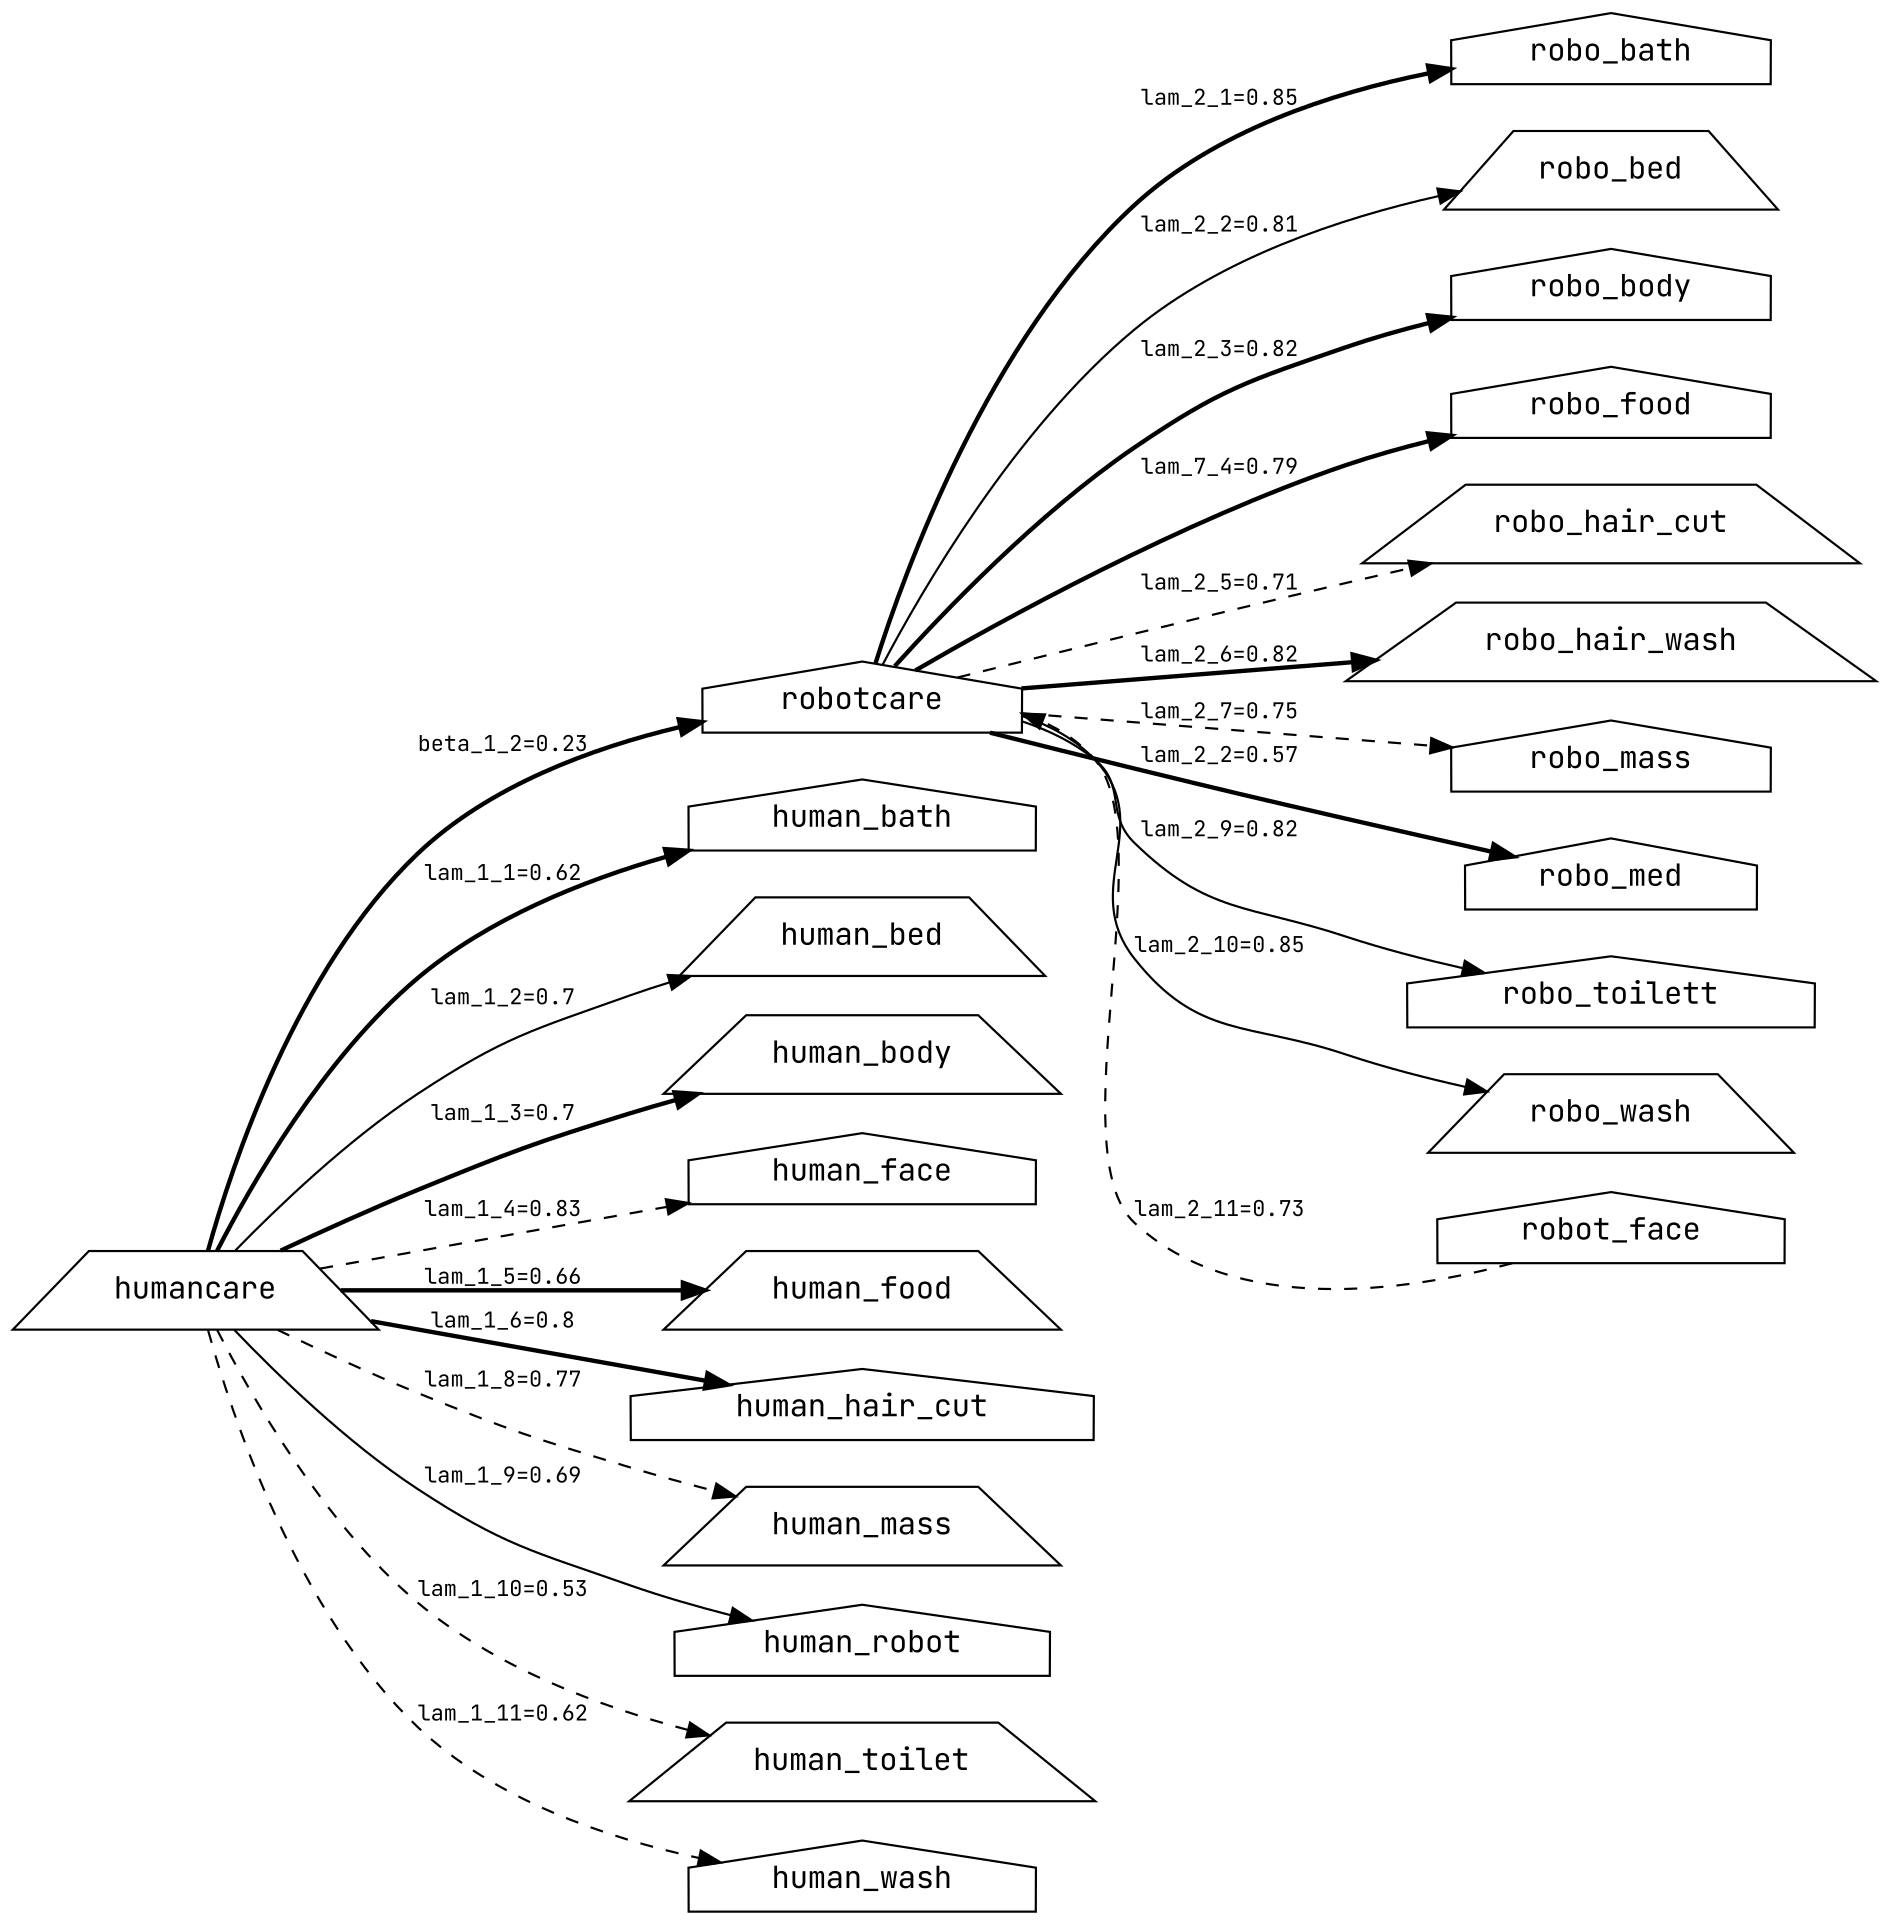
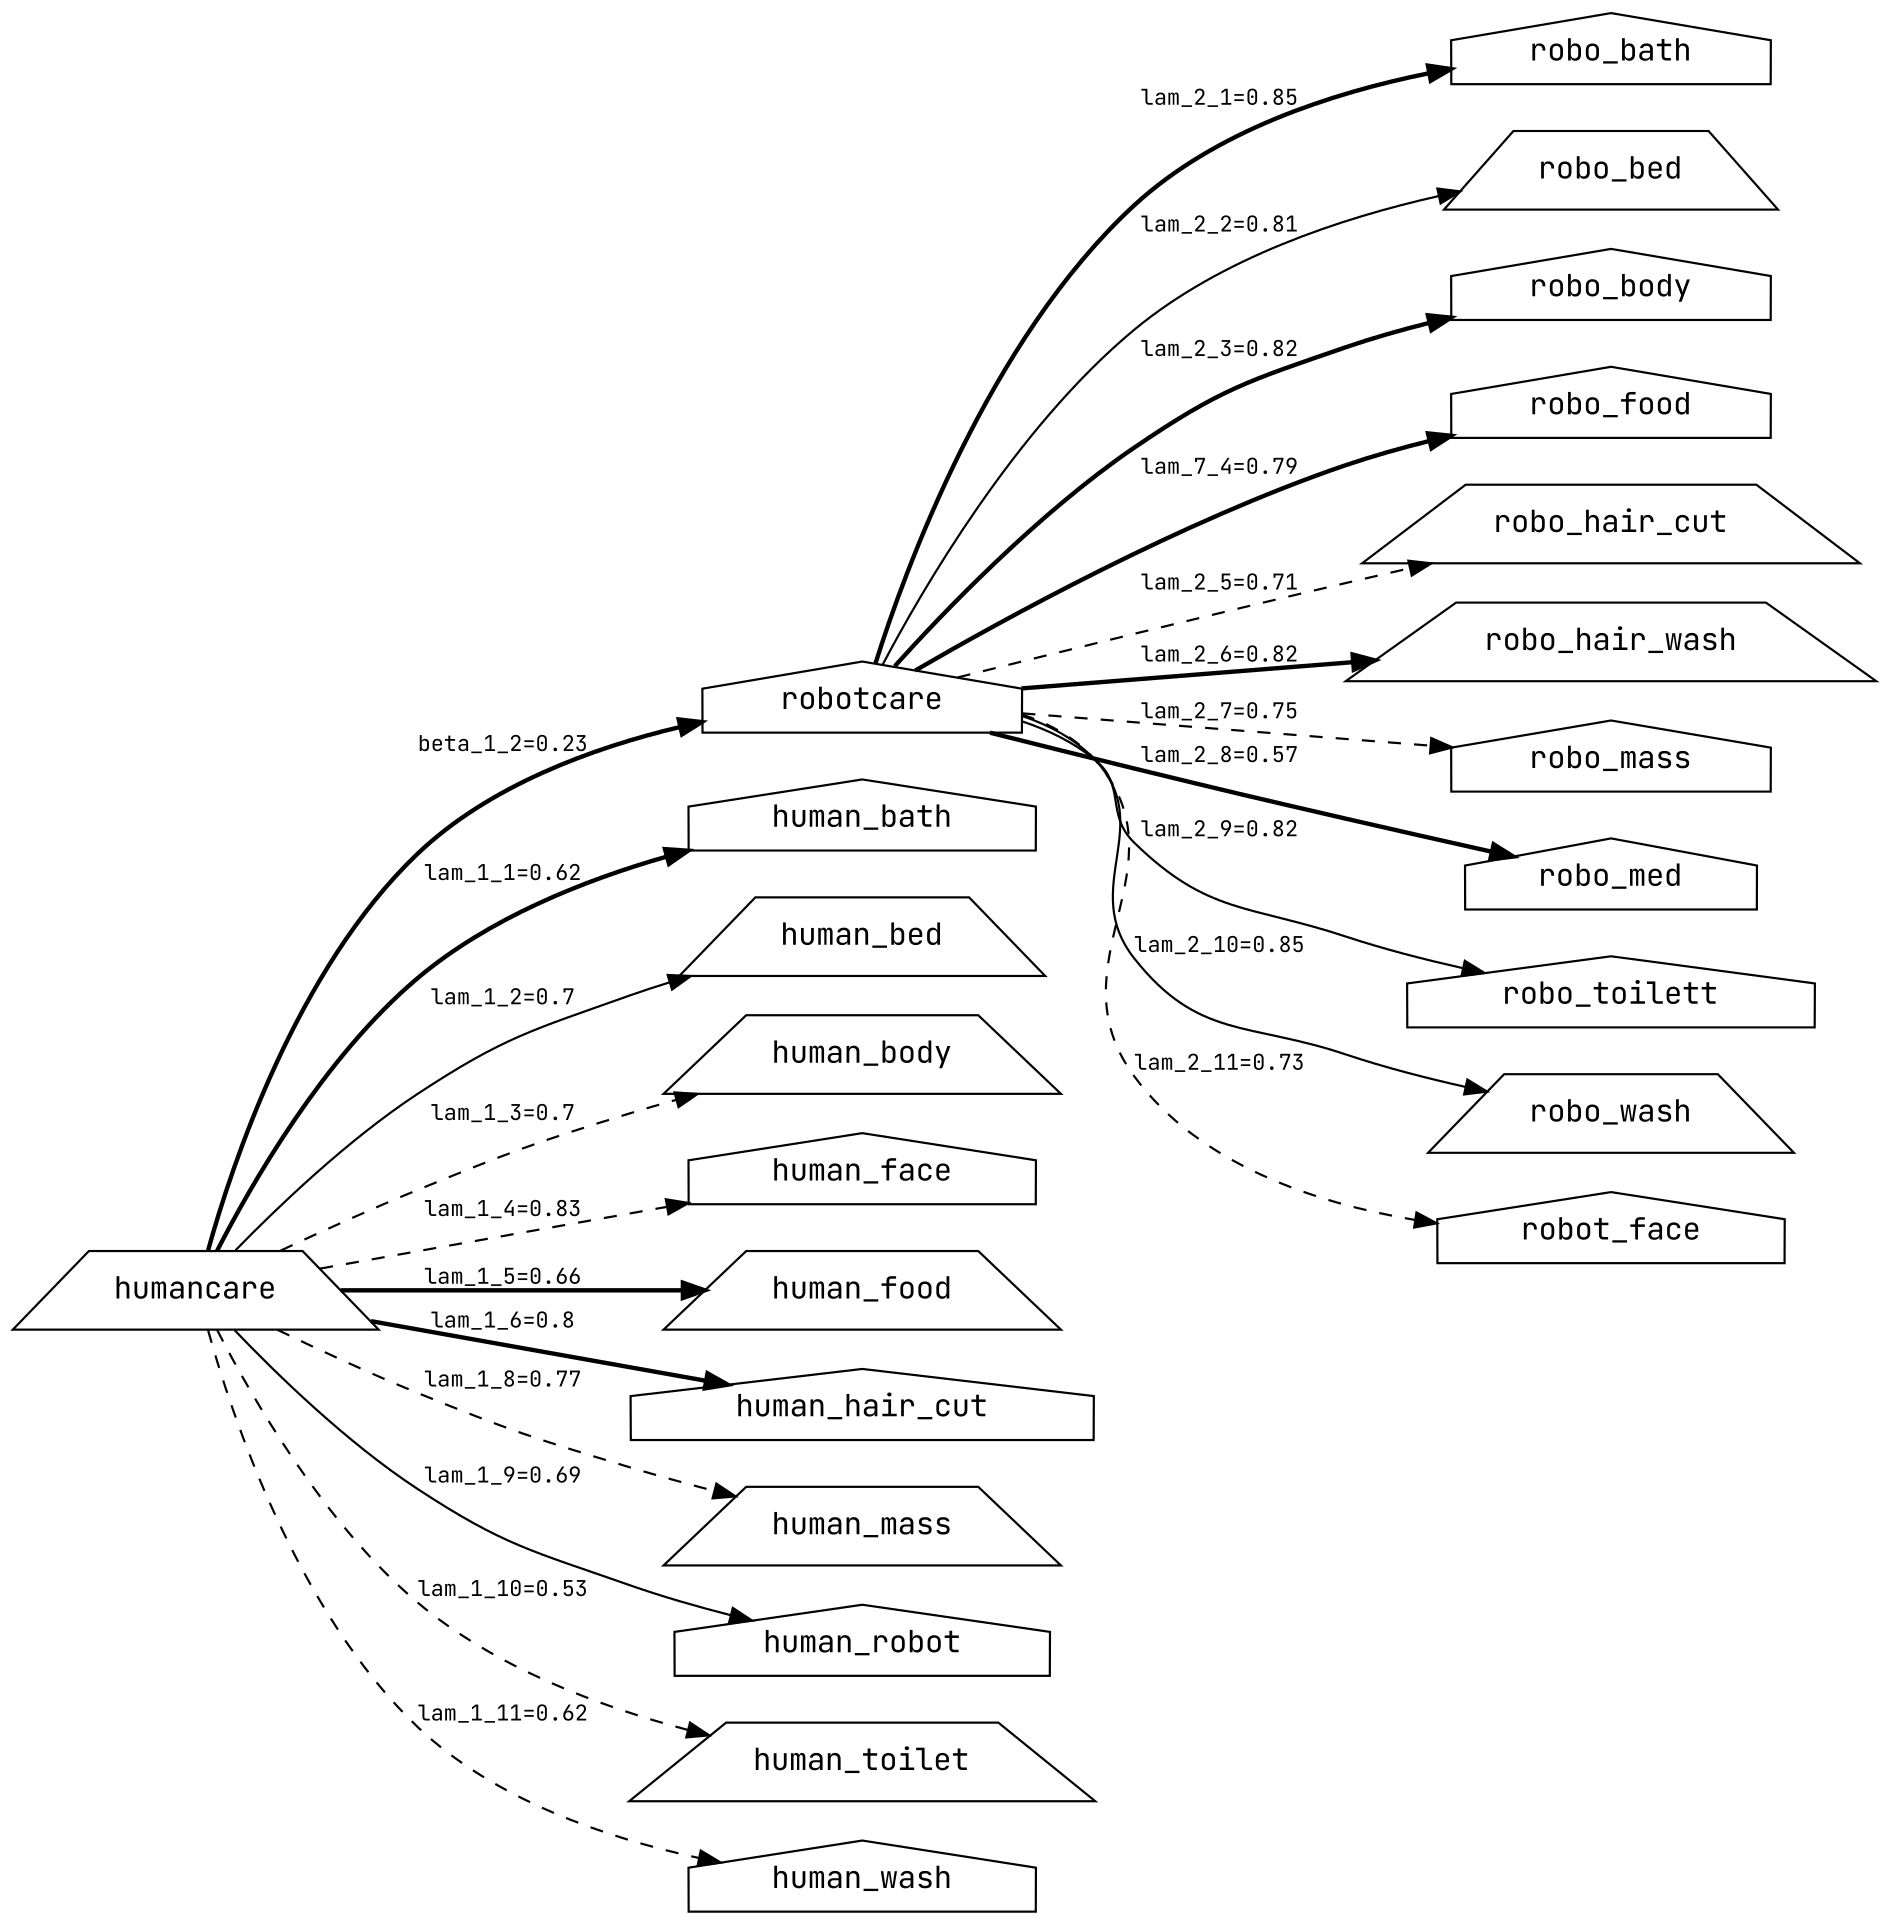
  digraph {
    fontname="JetBrains Mono"
    rankdir=LR
    node [fontname="JetBrains Mono" fontsize=14 shape=house]
    edge [fontname="JetBrains Mono" fontsize=10 style=bold]
    humancare [shape=trapezium]
    robotcare
    human_bath
    human_bed [shape=trapezium]
    human_body [shape=trapezium]
    human_face
    human_food [shape=trapezium]
    human_hair_cut
    human_mass [shape=trapezium]
    n10 [label=human_robot]
    human_toilet [shape=trapezium]
    human_wash
    robo_bath
    robo_bed [shape=trapezium]
    robo_body
    robo_food
    robo_hair_cut [shape=trapezium]
    robo_hair_wash [shape=trapezium]
    robo_mass
    robo_med
    robo_toilett
    robo_wash [shape=trapezium]
    robot_face
    humancare -> robotcare [label="beta_1_2=0.23"]
    humancare -> human_bath [label="lam_1_1=0.62"]
    humancare -> human_bed [label="lam_1_2=0.7" style=solid]
-   humancare -> human_body [label="lam_1_3=0.7"]
+   humancare -> human_body [label="lam_1_3=0.7" style=dashed]
    humancare -> human_face [label="lam_1_4=0.83" style=dashed]
    humancare -> human_food [label="lam_1_5=0.66"]
    humancare -> human_hair_cut [label="lam_1_6=0.8"]
    humancare -> human_mass [label="lam_1_8=0.77" style=dashed]
    humancare -> n10 [label="lam_1_9=0.69" style=solid]
    humancare -> human_toilet [label="lam_1_10=0.53" style=dashed]
    humancare -> human_wash [label="lam_1_11=0.62" style=dashed]
    robotcare -> robo_bath [label="lam_2_1=0.85"]
    robotcare -> robo_bed [label="lam_2_2=0.81" style=solid]
    robotcare -> robo_body [label="lam_2_3=0.82"]
    robotcare -> robo_food [label="lam_7_4=0.79"]
    robotcare -> robo_hair_cut [label="lam_2_5=0.71" style=dashed]
    robotcare -> robo_hair_wash [label="lam_2_6=0.82"]
    robotcare -> robo_mass [label="lam_2_7=0.75" style=dashed]
-   robotcare -> robo_med [label="lam_2_2=0.57"]
+   robotcare -> robo_med [label="lam_2_8=0.57"]
    robotcare -> robo_toilett [label="lam_2_9=0.82" style=solid]
    robotcare -> robo_wash [label="lam_2_10=0.85" style=solid]
-   robot_face -> robotcare [label="lam_2_11=0.73" style=dashed]
+   robotcare -> robot_face [label="lam_2_11=0.73" style=dashed]
  }
